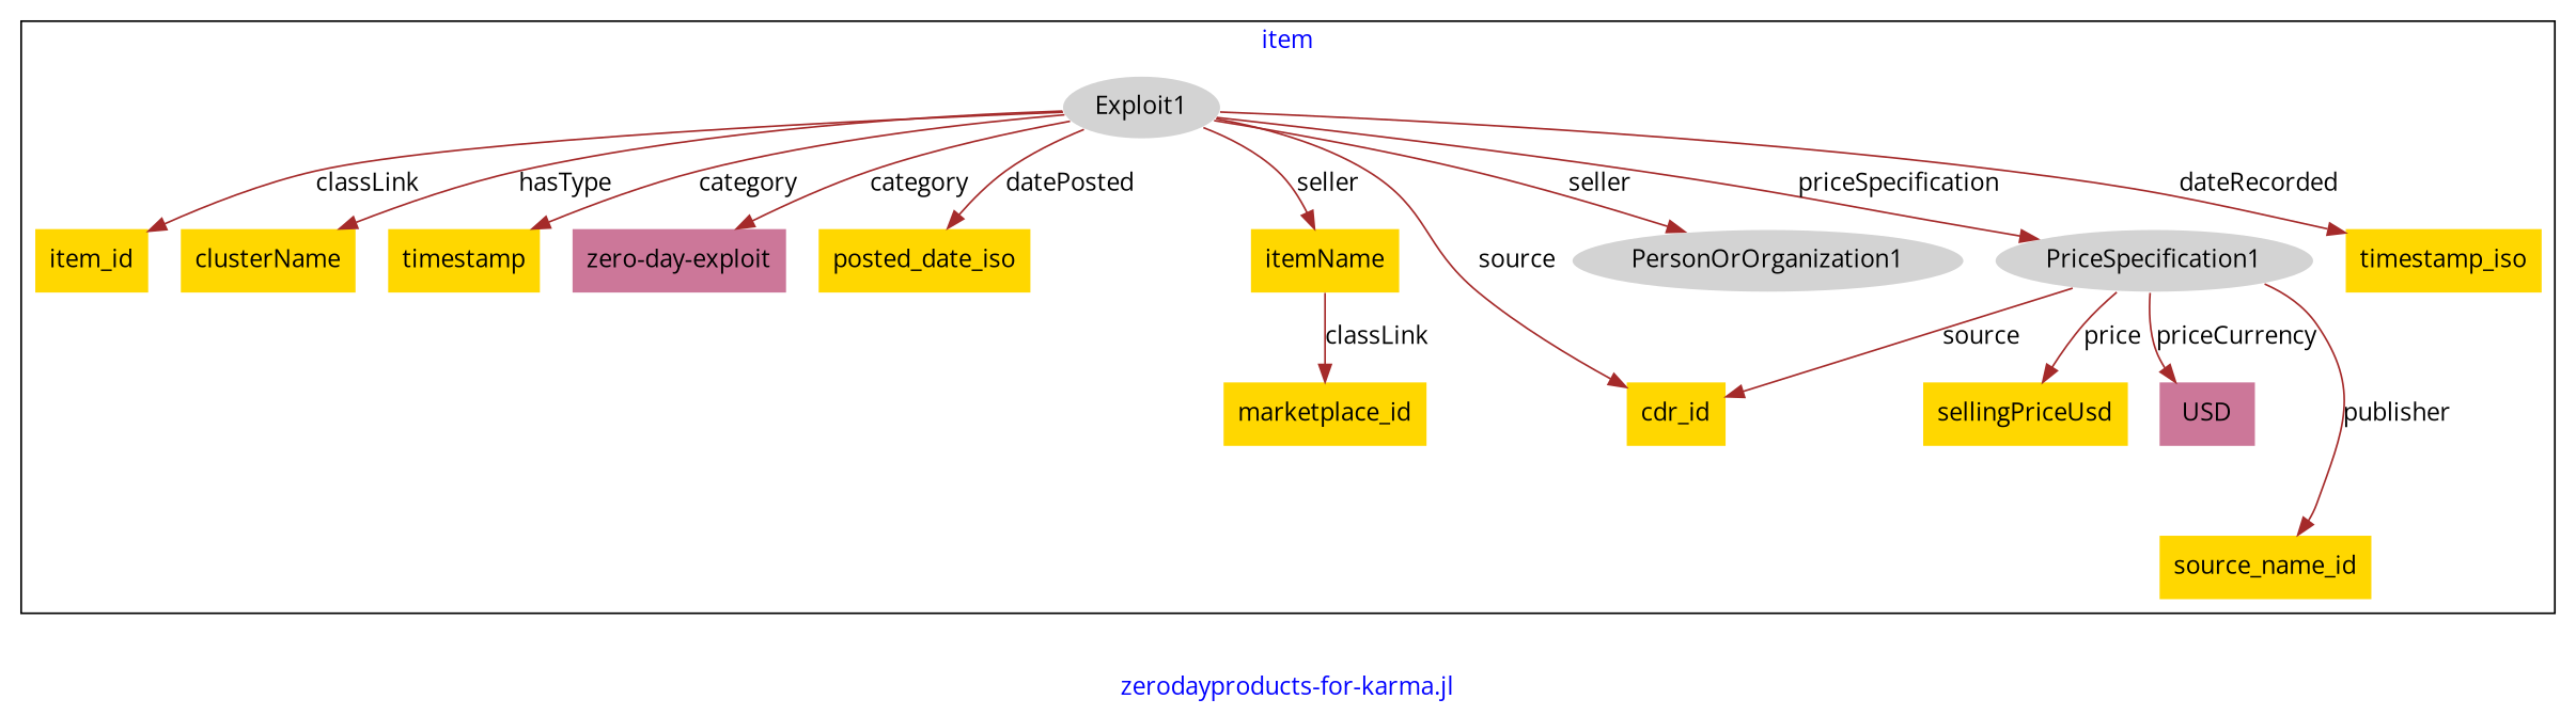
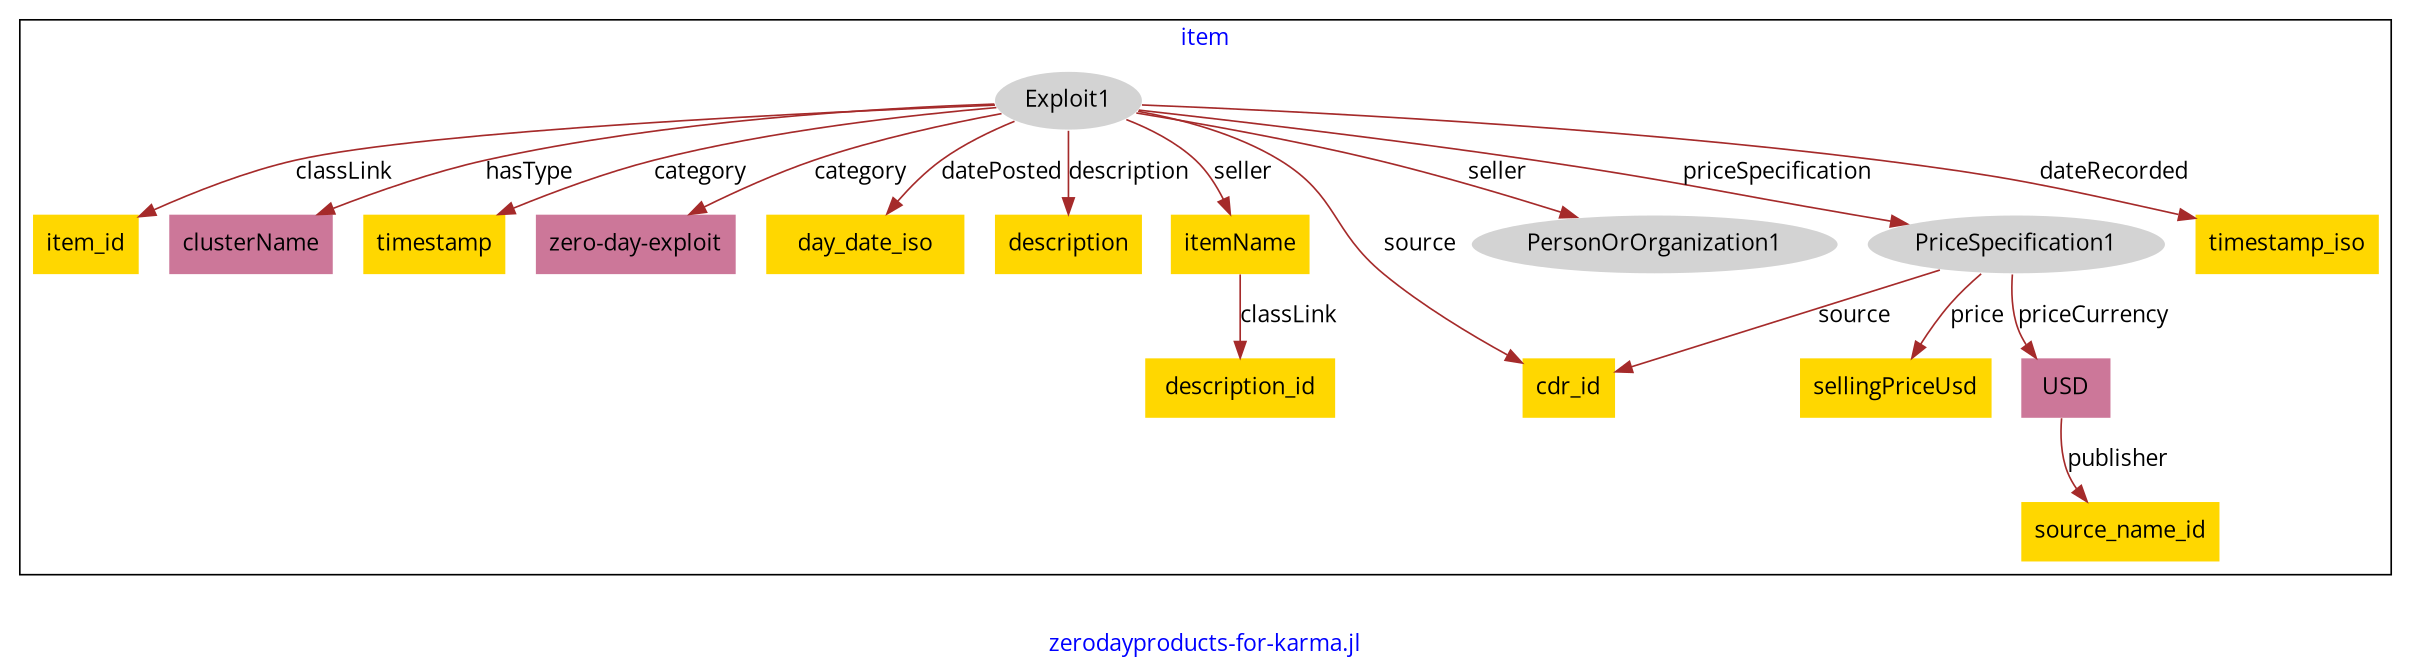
  digraph {
    fontcolor=blue
    fontname="Open Sans"
    label="zerodayproducts-for-karma.jl"
    remincross=true
    node [fillcolor=gold fontname="Open Sans" style=filled shape=plaintext]
    edge [color=brown fontcolor=black fontname="Open Sans"]
    n1 [color=white fillcolor=lightgray label=Exploit1 shape=""]
    n2 [label=item_id]
-   n3 [label=clusterName]
+   n3 [fillcolor="#CC7799" label=clusterName]
    n4 [label=timestamp]
    n5 [fillcolor="#CC7799" label="zero-day-exploit"]
-   n6 [label=posted_date_iso]
+   n6 [label=day_date_iso]
+   n7 [label=description]
    n8 [label=itemName]
    n9 [label=cdr_id]
    n10 [color=white fillcolor=lightgray label=PersonOrOrganization1 shape=""]
-   n11 [label=marketplace_id]
+   n11 [label=description_id]
    n12 [color=white fillcolor=lightgray label=PriceSpecification1 shape=""]
    n13 [label=timestamp_iso]
    n14 [label=sellingPriceUsd]
    n15 [fillcolor="#CC7799" label=USD]
    n16 [label=source_name_id]
    subgraph cluster_1 {
      label=item
      n1
      n2
      n3
      n4
      n5
      n6
+     n7
      n8
      n9
      n10
      n11
      n12
      n13
      n14
      n15
      n16
    }
    n1 -> n2 [label=classLink]
    n1 -> n3 [label=hasType]
    n1 -> n4 [label=category]
    n1 -> n5 [label=category]
    n1 -> n6 [label=datePosted]
+   n1 -> n7 [label=description]
    n1 -> n8 [label=seller]
    n1 -> n9 [label=source]
    n1 -> n10 [label=seller]
    n1 -> n12 [label=priceSpecification]
    n1 -> n13 [label=dateRecorded]
    n8 -> n11 [label=classLink]
    n12 -> n9 [label=source]
    n12 -> n14 [label=price]
    n12 -> n15 [label=priceCurrency]
-   n12 -> n16 [label=publisher]
+   n15 -> n16 [label=publisher]
  }
